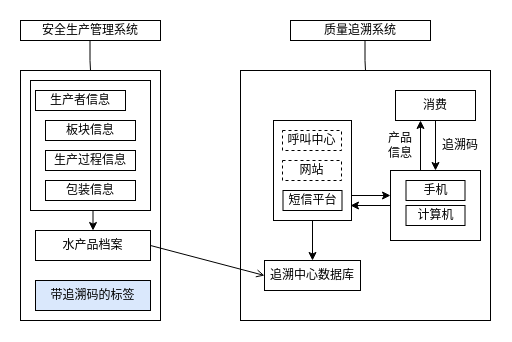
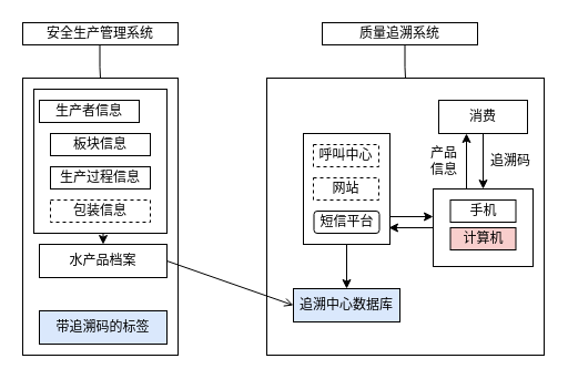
  <mxCell id="0" />
  <mxCell id="1" parent="0" />
  <mxCell id="2" value="" style="rounded=0;whiteSpace=wrap;html=1;" vertex="1" parent="1"><mxGeometry x="20" y="70" width="140" height="250" as="geometry" /></mxCell>
  <mxCell id="3" style="edgeStyle=orthogonalEdgeStyle;rounded=0;orthogonalLoop=1;jettySize=auto;html=1;entryX=0.5;entryY=0;entryDx=0;entryDy=0;shape=link;strokeColor=none;" edge="1" parent="1" source="4" target="2"><mxGeometry relative="1" as="geometry" /></mxCell>
  <mxCell id="4" value="安全生产管理系统" style="rounded=0;whiteSpace=wrap;html=1;" vertex="1" parent="1"><mxGeometry x="20" y="20" width="140" height="20" as="geometry" /></mxCell>
  <mxCell id="5" style="edgeStyle=orthogonalEdgeStyle;rounded=0;orthogonalLoop=1;jettySize=auto;html=1;exitX=0.5;exitY=1;exitDx=0;exitDy=0;entryX=0.5;entryY=0;entryDx=0;entryDy=0;" edge="1" parent="1" source="6" target="12"><mxGeometry relative="1" as="geometry" /></mxCell>
  <mxCell id="6" value="" style="rounded=0;whiteSpace=wrap;html=1;" vertex="1" parent="1"><mxGeometry x="30" y="80" width="120" height="130" as="geometry" /></mxCell>
  <mxCell id="7" value="生产者信息" style="rounded=0;whiteSpace=wrap;html=1;" vertex="1" parent="1"><mxGeometry x="35" y="90" width="90" height="20" as="geometry" /></mxCell>
  <mxCell id="8" value="板块信息" style="rounded=0;whiteSpace=wrap;html=1;" vertex="1" parent="1"><mxGeometry x="45" y="120" width="90" height="20" as="geometry" /></mxCell>
  <mxCell id="9" value="生产过程信息" style="rounded=0;whiteSpace=wrap;html=1;" vertex="1" parent="1"><mxGeometry x="45" y="150" width="90" height="20" as="geometry" /></mxCell>
- <mxCell id="10" value="包装信息" style="rounded=0;whiteSpace=wrap;html=1;" vertex="1" parent="1"><mxGeometry x="45" y="180" width="90" height="20" as="geometry" /></mxCell>
+ <mxCell id="10" value="包装信息" style="rounded=0;whiteSpace=wrap;html=1;dashed=1;" vertex="1" parent="1"><mxGeometry x="45" y="180" width="90" height="20" as="geometry" /></mxCell>
  <mxCell id="11" value="" style="endArrow=none;html=1;rounded=0;" edge="1" parent="1"><mxGeometry width="50" height="50" relative="1" as="geometry"><mxPoint x="90" y="70" as="sourcePoint" /><mxPoint x="89.5" y="40" as="targetPoint" /><Array as="points"><mxPoint x="89.5" y="60" /></Array></mxGeometry></mxCell>
- <mxCell id="12" value="水产品档案" style="rounded=0;whiteSpace=wrap;html=1;" vertex="1" parent="1"><mxGeometry x="35" y="230" width="115" height="30" as="geometry" /></mxCell>
+ <mxCell id="12" value="水产品档案" style="rounded=0;whiteSpace=wrap;html=1;" vertex="1" parent="1"><mxGeometry x="35" y="220" width="115" height="30" as="geometry" /></mxCell>
  <mxCell id="13" value="带追溯码的标签" style="rounded=0;whiteSpace=wrap;html=1;fillColor=#dae8fc;" vertex="1" parent="1"><mxGeometry x="35" y="280" width="115" height="30" as="geometry" /></mxCell>
  <mxCell id="14" value="质量追溯系统" style="rounded=0;whiteSpace=wrap;html=1;" vertex="1" parent="1"><mxGeometry x="290" y="20" width="140" height="20" as="geometry" /></mxCell>
  <mxCell id="15" value="" style="rounded=0;whiteSpace=wrap;html=1;" vertex="1" parent="1"><mxGeometry x="240" y="70" width="250" height="250" as="geometry" /></mxCell>
  <mxCell id="16" value="" style="endArrow=none;html=1;rounded=0;" edge="1" parent="1"><mxGeometry width="50" height="50" relative="1" as="geometry"><mxPoint x="365" y="70" as="sourcePoint" /><mxPoint x="364.5" y="40" as="targetPoint" /><Array as="points"><mxPoint x="364.5" y="60" /></Array></mxGeometry></mxCell>
- <mxCell id="17" value="追溯中心数据库" style="rounded=0;whiteSpace=wrap;html=1;" vertex="1" parent="1"><mxGeometry x="264" y="260" width="96" height="30" as="geometry" /></mxCell>
+ <mxCell id="17" value="追溯中心数据库" style="rounded=0;whiteSpace=wrap;html=1;fillColor=#dae8fc;" vertex="1" parent="1"><mxGeometry x="264" y="260" width="96" height="30" as="geometry" /></mxCell>
  <mxCell id="18" style="edgeStyle=orthogonalEdgeStyle;rounded=0;orthogonalLoop=1;jettySize=auto;html=1;exitX=0.5;exitY=1;exitDx=0;exitDy=0;entryX=0.5;entryY=0;entryDx=0;entryDy=0;" edge="1" parent="1" source="19" target="17"><mxGeometry relative="1" as="geometry" /></mxCell>
  <mxCell id="19" value="" style="rounded=0;whiteSpace=wrap;html=1;" vertex="1" parent="1"><mxGeometry x="273" y="120" width="78" height="100" as="geometry" /></mxCell>
  <mxCell id="20" value="呼叫中心" style="rounded=0;whiteSpace=wrap;html=1;dashed=1;" vertex="1" parent="1"><mxGeometry x="282" y="130" width="59" height="20" as="geometry" /></mxCell>
  <mxCell id="21" value="网站" style="rounded=0;whiteSpace=wrap;html=1;dashed=1;" vertex="1" parent="1"><mxGeometry x="282" y="160" width="59" height="20" as="geometry" /></mxCell>
- <mxCell id="22" value="短信平台" style="rounded=0;whiteSpace=wrap;html=1;" vertex="1" parent="1"><mxGeometry x="282.5" y="190" width="59" height="20" as="geometry" /></mxCell>
+ <mxCell id="22" value="短信平台" style="whiteSpace=wrap;html=1;rounded=1;" vertex="1" parent="1"><mxGeometry x="282.5" y="190" width="59" height="20" as="geometry" /></mxCell>
  <mxCell id="23" value="" style="endArrow=open;html=1;rounded=0;entryX=0;entryY=0.5;entryDx=0;entryDy=0;exitX=1;exitY=0.5;exitDx=0;exitDy=0;" edge="1" parent="1" source="12" target="17"><mxGeometry width="50" height="50" relative="1" as="geometry"><mxPoint x="200" y="260" as="sourcePoint" /><mxPoint x="250" y="210" as="targetPoint" /></mxGeometry></mxCell>
  <mxCell id="24" value="" style="edgeStyle=orthogonalEdgeStyle;rounded=0;orthogonalLoop=1;jettySize=auto;html=1;entryX=0.987;entryY=0.85;entryDx=0;entryDy=0;entryPerimeter=0;" edge="1" parent="1" source="25" target="19"><mxGeometry relative="1" as="geometry"><mxPoint x="366" y="205" as="targetPoint" /><Array as="points" /></mxGeometry></mxCell>
  <mxCell id="25" value="" style="rounded=0;whiteSpace=wrap;html=1;" vertex="1" parent="1"><mxGeometry x="390" y="170" width="90" height="70" as="geometry" /></mxCell>
  <mxCell id="26" value="手机" style="rounded=0;whiteSpace=wrap;html=1;" vertex="1" parent="1"><mxGeometry x="405.5" y="180" width="59" height="20" as="geometry" /></mxCell>
- <mxCell id="27" value="计算机" style="rounded=0;whiteSpace=wrap;html=1;" vertex="1" parent="1"><mxGeometry x="405.5" y="205" width="59" height="20" as="geometry" /></mxCell>
+ <mxCell id="27" value="计算机" style="rounded=0;whiteSpace=wrap;html=1;fillColor=#f8cecc;" vertex="1" parent="1"><mxGeometry x="405.5" y="205" width="59" height="20" as="geometry" /></mxCell>
  <mxCell id="28" value="" style="endArrow=classic;html=1;rounded=0;exitX=1;exitY=0.75;exitDx=0;exitDy=0;" edge="1" parent="1" source="19"><mxGeometry width="50" height="50" relative="1" as="geometry"><mxPoint x="340" y="245" as="sourcePoint" /><mxPoint x="390" y="195" as="targetPoint" /></mxGeometry></mxCell>
  <mxCell id="29" style="edgeStyle=orthogonalEdgeStyle;rounded=0;orthogonalLoop=1;jettySize=auto;html=1;exitX=0.5;exitY=1;exitDx=0;exitDy=0;entryX=0.5;entryY=0;entryDx=0;entryDy=0;" edge="1" parent="1" source="30" target="25"><mxGeometry relative="1" as="geometry" /></mxCell>
  <mxCell id="30" value="消费" style="rounded=0;whiteSpace=wrap;html=1;" vertex="1" parent="1"><mxGeometry x="395" y="90" width="80" height="30" as="geometry" /></mxCell>
  <mxCell id="31" value="" style="endArrow=classic;html=1;rounded=0;" edge="1" parent="1"><mxGeometry width="50" height="50" relative="1" as="geometry"><mxPoint x="420" y="170" as="sourcePoint" /><mxPoint x="420" y="120" as="targetPoint" /></mxGeometry></mxCell>
  <mxCell id="32" value="产品&lt;br&gt;信息" style="text;html=1;strokeColor=none;fillColor=none;align=center;verticalAlign=middle;whiteSpace=wrap;rounded=0;" vertex="1" parent="1"><mxGeometry x="370" y="130" width="60" height="30" as="geometry" /></mxCell>
  <mxCell id="33" value="追溯码" style="text;html=1;strokeColor=none;fillColor=none;align=center;verticalAlign=middle;whiteSpace=wrap;rounded=0;" vertex="1" parent="1"><mxGeometry x="430" y="130" width="60" height="30" as="geometry" /></mxCell>
